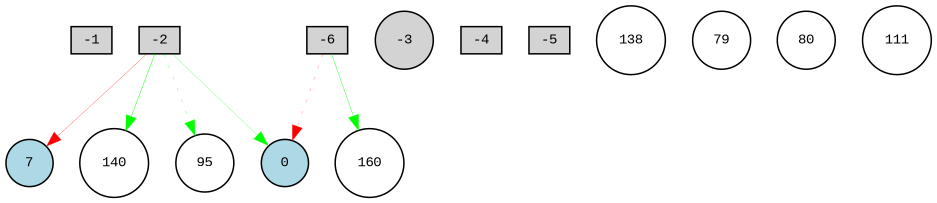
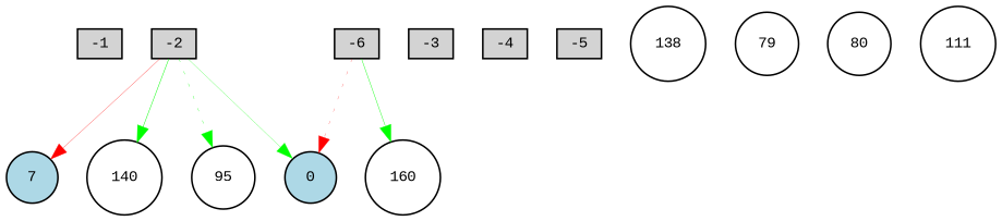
  digraph {
    fontname="Liberation Mono"
    node [fillcolor=white fontname="Liberation Mono" fontsize=9 shape=circle style=filled]
    edge [color=green fontname="Liberation Mono" style=solid]
    -1 [fillcolor=lightgray height=0.2 shape=box width=0.2]
    -2 [fillcolor=lightgray height=0.2 shape=box width=0.2]
    0 [fillcolor=lightblue height=0.2 width=0.2]
    n4 [fillcolor=lightblue height=0.2 label=7 width=0.2]
    140 [height=0.2 width=0.2]
    95 [height=0.2 width=0.2]
-   -3 [fillcolor=lightgray height=0.2 width=0.2]
+   -3 [fillcolor=lightgray height=0.2 shape=box width=0.2]
    -4 [fillcolor=lightgray height=0.2 shape=box width=0.2]
    -5 [fillcolor=lightgray height=0.2 shape=box width=0.2]
    -6 [fillcolor=lightgray height=0.2 shape=box width=0.2]
    160 [height=0.2 width=0.2]
    138 [height=0.2 width=0.2]
    79 [height=0.2 width=0.2]
    80 [height=0.2 width=0.2]
    111 [height=0.2 width=0.2]
    -2 -> 0 [penwidth=0.14345266973330387]
    -2 -> n4 [color=red penwidth=0.17139413098421102]
    -2 -> 140 [penwidth=0.30000000000000004]
    -2 -> 95 [penwidth=0.19402313910690455 style=dotted]
    -6 -> 0 [color=red penwidth=0.1422666680521863 style=dotted]
    -6 -> 160 [penwidth=0.25754355052592726]
  }
